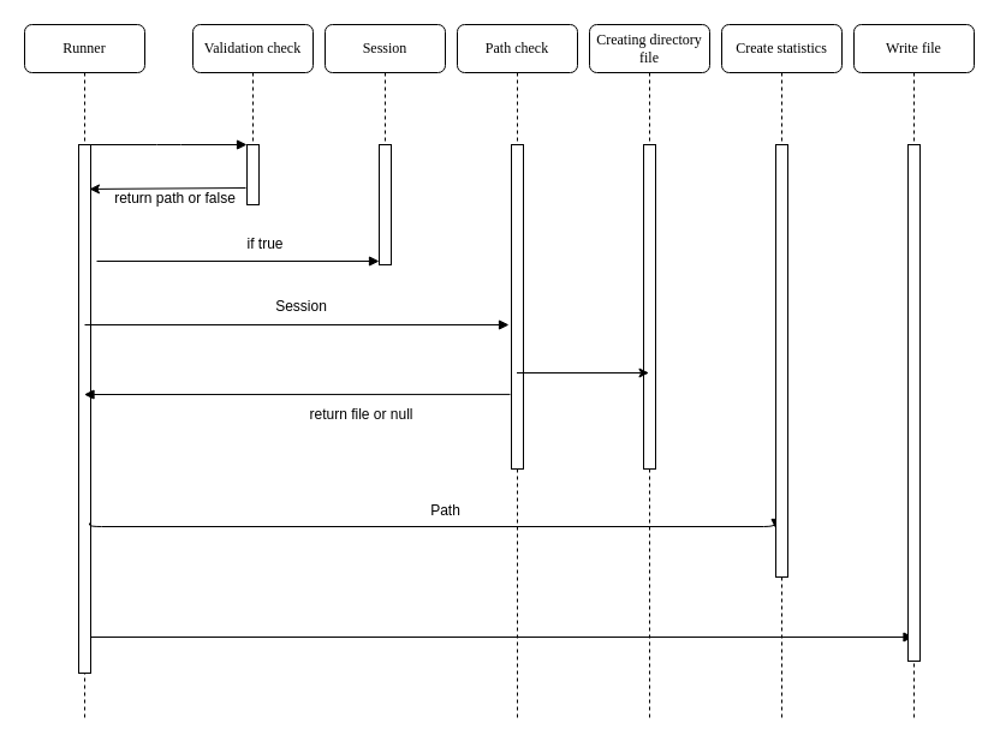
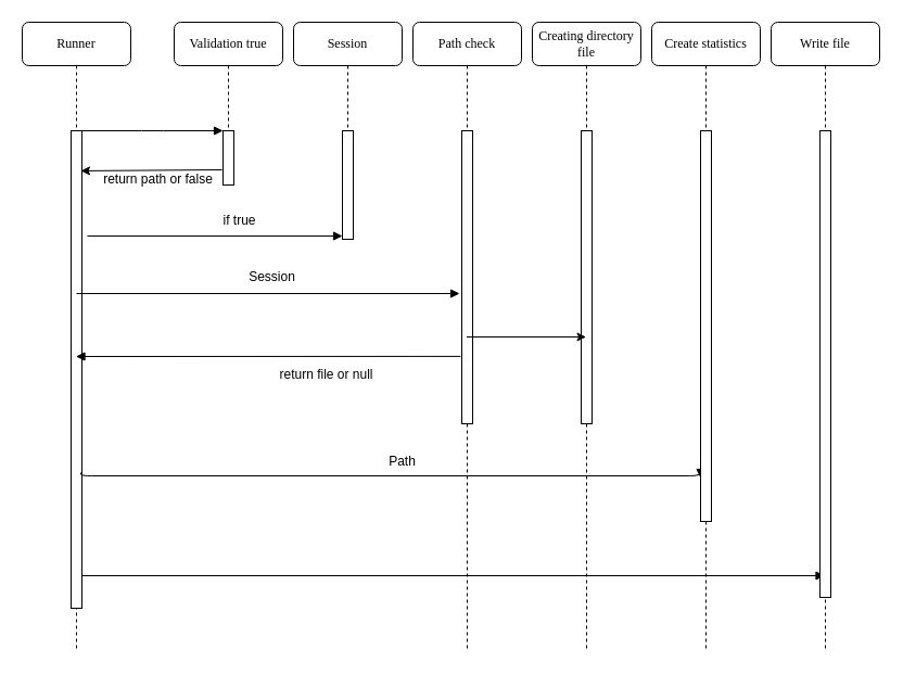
  <mxCell id="0" />
  <mxCell id="1" parent="0" />
- <mxCell id="2" value="Validation check" style="shape=umlLifeline;perimeter=lifelinePerimeter;whiteSpace=wrap;html=1;container=1;collapsible=0;recursiveResize=0;outlineConnect=0;rounded=1;shadow=0;comic=0;labelBackgroundColor=none;strokeWidth=1;fontFamily=Verdana;fontSize=12;align=center;" parent="1" vertex="1"><mxGeometry x="160" y="20" width="100" height="150" as="geometry" /></mxCell>
+ <mxCell id="2" value="Validation true" style="shape=umlLifeline;perimeter=lifelinePerimeter;whiteSpace=wrap;html=1;container=1;collapsible=0;recursiveResize=0;outlineConnect=0;rounded=1;shadow=0;comic=0;labelBackgroundColor=none;strokeWidth=1;fontFamily=Verdana;fontSize=12;align=center;" parent="1" vertex="1"><mxGeometry x="160" y="20" width="100" height="150" as="geometry" /></mxCell>
  <mxCell id="3" value="" style="html=1;points=[];perimeter=orthogonalPerimeter;rounded=0;shadow=0;comic=0;labelBackgroundColor=none;strokeWidth=1;fontFamily=Verdana;fontSize=12;align=center;" parent="2" vertex="1"><mxGeometry x="45" y="100" width="10" height="50" as="geometry" /></mxCell>
  <mxCell id="4" value="Runner" style="shape=umlLifeline;perimeter=lifelinePerimeter;whiteSpace=wrap;html=1;container=1;collapsible=0;recursiveResize=0;outlineConnect=0;rounded=1;shadow=0;comic=0;labelBackgroundColor=none;strokeWidth=1;fontFamily=Verdana;fontSize=12;align=center;" parent="1" vertex="1"><mxGeometry x="20" y="20" width="100" height="580" as="geometry" /></mxCell>
  <mxCell id="5" value="" style="html=1;points=[];perimeter=orthogonalPerimeter;rounded=0;shadow=0;comic=0;labelBackgroundColor=none;strokeWidth=1;fontFamily=Verdana;fontSize=12;align=center;" parent="4" vertex="1"><mxGeometry x="45" y="100" width="10" height="440" as="geometry" /></mxCell>
  <mxCell id="6" value="" style="html=1;verticalAlign=bottom;endArrow=block;entryX=-0.2;entryY=0.556;labelBackgroundColor=none;fontFamily=Verdana;fontSize=12;edgeStyle=elbowEdgeStyle;elbow=vertical;entryDx=0;entryDy=0;entryPerimeter=0;" edge="1" parent="4" target="17"><mxGeometry relative="1" as="geometry"><mxPoint x="50" y="250" as="sourcePoint" /><mxPoint x="405" y="251.98" as="targetPoint" /><mxPoint as="offset" /></mxGeometry></mxCell>
  <mxCell id="7" value="" style="html=1;verticalAlign=bottom;endArrow=block;labelBackgroundColor=none;fontFamily=Verdana;fontSize=12;edgeStyle=elbowEdgeStyle;elbow=vertical;" edge="1" parent="4" target="27"><mxGeometry relative="1" as="geometry"><mxPoint x="55" y="510" as="sourcePoint" /><mxPoint x="185" y="510" as="targetPoint" /><mxPoint as="offset" /></mxGeometry></mxCell>
  <mxCell id="8" value="" style="html=1;verticalAlign=bottom;endArrow=block;entryX=0;entryY=0;labelBackgroundColor=none;fontFamily=Verdana;fontSize=12;edgeStyle=elbowEdgeStyle;elbow=vertical;" parent="1" source="5" target="3" edge="1"><mxGeometry relative="1" as="geometry"><mxPoint x="140" y="130" as="sourcePoint" /><mxPoint as="offset" /></mxGeometry></mxCell>
  <mxCell id="9" value="" style="endArrow=classic;html=1;rounded=0;exitX=-0.1;exitY=0.72;exitDx=0;exitDy=0;exitPerimeter=0;entryX=0.9;entryY=0.084;entryDx=0;entryDy=0;entryPerimeter=0;" edge="1" parent="1" source="3" target="5"><mxGeometry width="50" height="50" relative="1" as="geometry"><mxPoint x="220" y="210" as="sourcePoint" /><mxPoint x="80" y="160" as="targetPoint" /></mxGeometry></mxCell>
  <mxCell id="10" value="return path or false" style="text;html=1;align=center;verticalAlign=middle;resizable=0;points=[];autosize=1;strokeColor=none;fillColor=none;" vertex="1" parent="1"><mxGeometry x="85" y="150" width="120" height="30" as="geometry" /></mxCell>
  <mxCell id="11" value="Session" style="shape=umlLifeline;perimeter=lifelinePerimeter;whiteSpace=wrap;html=1;container=1;collapsible=0;recursiveResize=0;outlineConnect=0;rounded=1;shadow=0;comic=0;labelBackgroundColor=none;strokeWidth=1;fontFamily=Verdana;fontSize=12;align=center;" vertex="1" parent="1"><mxGeometry x="270" y="20" width="100" height="200" as="geometry" /></mxCell>
  <mxCell id="12" value="" style="html=1;points=[];perimeter=orthogonalPerimeter;rounded=0;shadow=0;comic=0;labelBackgroundColor=none;strokeWidth=1;fontFamily=Verdana;fontSize=12;align=center;" vertex="1" parent="11"><mxGeometry x="45" y="100" width="10" height="100" as="geometry" /></mxCell>
  <mxCell id="13" value="" style="html=1;verticalAlign=bottom;endArrow=block;labelBackgroundColor=none;fontFamily=Verdana;fontSize=12;edgeStyle=elbowEdgeStyle;elbow=vertical;" edge="1" parent="1"><mxGeometry relative="1" as="geometry"><mxPoint x="80" y="217" as="sourcePoint" /><mxPoint x="315" y="217" as="targetPoint" /><mxPoint as="offset" /></mxGeometry></mxCell>
  <mxCell id="14" value="Session" style="text;html=1;align=center;verticalAlign=middle;resizable=0;points=[];autosize=1;strokeColor=none;fillColor=none;" vertex="1" parent="1"><mxGeometry x="215" y="240" width="70" height="30" as="geometry" /></mxCell>
  <mxCell id="15" value="if true" style="text;html=1;align=center;verticalAlign=middle;resizable=0;points=[];autosize=1;strokeColor=none;fillColor=none;" vertex="1" parent="1"><mxGeometry x="195" y="188" width="50" height="30" as="geometry" /></mxCell>
  <mxCell id="16" value="Path check" style="shape=umlLifeline;perimeter=lifelinePerimeter;whiteSpace=wrap;html=1;container=1;collapsible=0;recursiveResize=0;outlineConnect=0;rounded=1;shadow=0;comic=0;labelBackgroundColor=none;strokeWidth=1;fontFamily=Verdana;fontSize=12;align=center;" vertex="1" parent="1"><mxGeometry x="380" y="20" width="100" height="580" as="geometry" /></mxCell>
  <mxCell id="17" value="" style="html=1;points=[];perimeter=orthogonalPerimeter;rounded=0;shadow=0;comic=0;labelBackgroundColor=none;strokeWidth=1;fontFamily=Verdana;fontSize=12;align=center;" vertex="1" parent="16"><mxGeometry x="45" y="100" width="10" height="270" as="geometry" /></mxCell>
  <mxCell id="18" value="" style="html=1;verticalAlign=bottom;endArrow=block;labelBackgroundColor=none;fontFamily=Verdana;fontSize=12;edgeStyle=elbowEdgeStyle;elbow=vertical;exitX=0.9;exitY=0.716;exitDx=0;exitDy=0;exitPerimeter=0;" edge="1" parent="16" source="5"><mxGeometry relative="1" as="geometry"><mxPoint x="-425" y="420" as="sourcePoint" /><mxPoint x="265" y="420" as="targetPoint" /><mxPoint as="offset" /></mxGeometry></mxCell>
  <mxCell id="19" value="Creating directory file" style="shape=umlLifeline;perimeter=lifelinePerimeter;whiteSpace=wrap;html=1;container=1;collapsible=0;recursiveResize=0;outlineConnect=0;rounded=1;shadow=0;comic=0;labelBackgroundColor=none;strokeWidth=1;fontFamily=Verdana;fontSize=12;align=center;" vertex="1" parent="1"><mxGeometry x="490" y="20" width="100" height="580" as="geometry" /></mxCell>
  <mxCell id="20" value="" style="html=1;points=[];perimeter=orthogonalPerimeter;rounded=0;shadow=0;comic=0;labelBackgroundColor=none;strokeWidth=1;fontFamily=Verdana;fontSize=12;align=center;" vertex="1" parent="19"><mxGeometry x="45" y="100" width="10" height="270" as="geometry" /></mxCell>
  <mxCell id="21" value="" style="edgeStyle=orthogonalEdgeStyle;rounded=0;orthogonalLoop=1;jettySize=auto;html=1;" edge="1" parent="1" source="16" target="19"><mxGeometry relative="1" as="geometry"><Array as="points"><mxPoint x="490" y="170" /><mxPoint x="490" y="170" /></Array></mxGeometry></mxCell>
  <mxCell id="22" value="" style="html=1;verticalAlign=bottom;endArrow=block;labelBackgroundColor=none;fontFamily=Verdana;fontSize=12;edgeStyle=elbowEdgeStyle;elbow=vertical;exitX=-0.1;exitY=0.77;exitDx=0;exitDy=0;exitPerimeter=0;" edge="1" parent="1" source="17" target="4"><mxGeometry relative="1" as="geometry"><mxPoint x="370" y="300" as="sourcePoint" /><mxPoint x="500" y="300" as="targetPoint" /><mxPoint as="offset" /></mxGeometry></mxCell>
  <mxCell id="23" value="return file or null" style="text;html=1;align=center;verticalAlign=middle;resizable=0;points=[];autosize=1;strokeColor=none;fillColor=none;" vertex="1" parent="1"><mxGeometry x="240" y="330" width="120" height="30" as="geometry" /></mxCell>
  <mxCell id="24" value="Create statistics" style="shape=umlLifeline;perimeter=lifelinePerimeter;whiteSpace=wrap;html=1;container=1;collapsible=0;recursiveResize=0;outlineConnect=0;rounded=1;shadow=0;comic=0;labelBackgroundColor=none;strokeWidth=1;fontFamily=Verdana;fontSize=12;align=center;" vertex="1" parent="1"><mxGeometry x="600" y="20" width="100" height="580" as="geometry" /></mxCell>
  <mxCell id="25" value="" style="html=1;points=[];perimeter=orthogonalPerimeter;rounded=0;shadow=0;comic=0;labelBackgroundColor=none;strokeWidth=1;fontFamily=Verdana;fontSize=12;align=center;" vertex="1" parent="24"><mxGeometry x="45" y="100" width="10" height="360" as="geometry" /></mxCell>
  <mxCell id="26" value="Path" style="text;html=1;align=center;verticalAlign=middle;resizable=0;points=[];autosize=1;strokeColor=none;fillColor=none;" vertex="1" parent="1"><mxGeometry x="345" y="410" width="50" height="30" as="geometry" /></mxCell>
  <mxCell id="27" value="Write file" style="shape=umlLifeline;perimeter=lifelinePerimeter;whiteSpace=wrap;html=1;container=1;collapsible=0;recursiveResize=0;outlineConnect=0;rounded=1;shadow=0;comic=0;labelBackgroundColor=none;strokeWidth=1;fontFamily=Verdana;fontSize=12;align=center;" vertex="1" parent="1"><mxGeometry x="710" y="20" width="100" height="580" as="geometry" /></mxCell>
  <mxCell id="28" value="" style="html=1;points=[];perimeter=orthogonalPerimeter;rounded=0;shadow=0;comic=0;labelBackgroundColor=none;strokeWidth=1;fontFamily=Verdana;fontSize=12;align=center;" vertex="1" parent="27"><mxGeometry x="45" y="100" width="10" height="430" as="geometry" /></mxCell>
